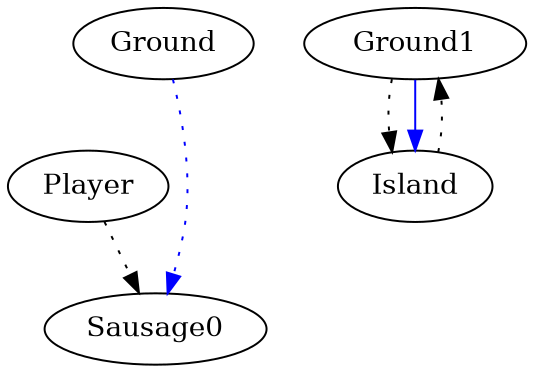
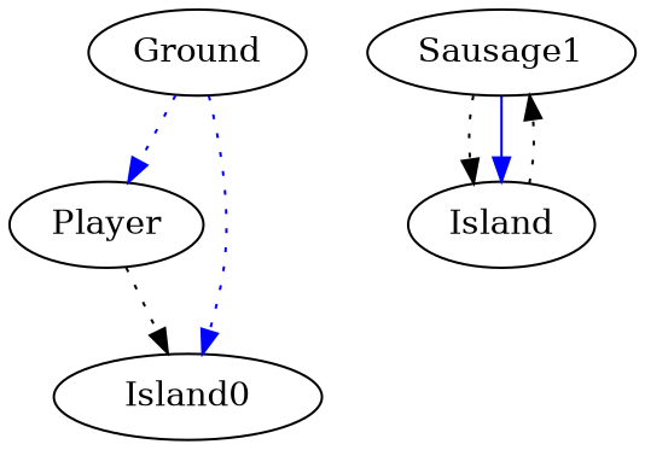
  digraph {
    edge [color=blue style=dotted]
    Ground
    Player
-   Sausage0
-   Sausage1 [label=Ground1]
+   Sausage0 [label=Island0]
+   Sausage1
    Island
+   Ground -> Player
    Ground -> Sausage0
    Player -> Sausage0 [color=black]
    Sausage1 -> Island [color=black]
    Sausage1 -> Island [style=""]
    Island -> Sausage1 [color=black]
  }
